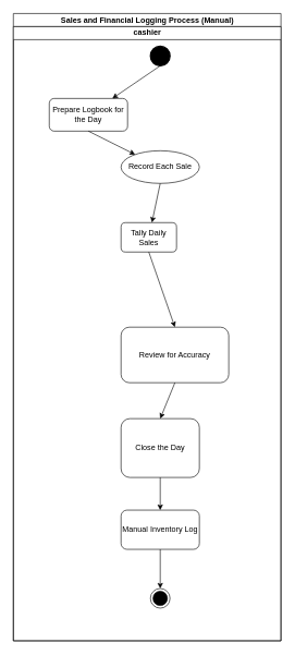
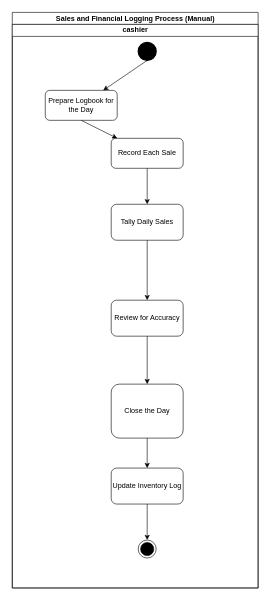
  <mxCell id="0" />
  <mxCell id="1" parent="0" />
  <mxCell id="2" value="Sales and Financial Logging Process (Manual)" style="swimlane;childLayout=stackLayout;resizeParent=1;resizeParentMax=0;startSize=20;html=1;" parent="1" vertex="1"><mxGeometry x="20" y="20" width="410" height="960" as="geometry" /></mxCell>
  <mxCell id="3" value="cashier" style="swimlane;startSize=20;html=1;" parent="2" vertex="1"><mxGeometry y="20" width="410" height="940" as="geometry" /></mxCell>
  <mxCell id="4" value="" style="strokeWidth=2;html=1;shape=mxgraph.flowchart.start_2;whiteSpace=wrap;fillColor=#000000;" parent="3" vertex="1"><mxGeometry x="210.0" y="30" width="30" height="30" as="geometry" /></mxCell>
  <mxCell id="5" value="Prepare Logbook for the Day" style="rounded=1;whiteSpace=wrap;html=1;" parent="3" vertex="1"><mxGeometry x="55" y="110" width="120" height="50" as="geometry" /></mxCell>
- <mxCell id="6" value="Record Each Sale" style="ellipse;whiteSpace=wrap;html=1;" parent="3" vertex="1"><mxGeometry x="165" y="190" width="120" height="50" as="geometry" /></mxCell>
+ <mxCell id="6" value="Record Each Sale" style="rounded=1;whiteSpace=wrap;html=1;" parent="3" vertex="1"><mxGeometry x="165" y="190" width="120" height="50" as="geometry" /></mxCell>
  <mxCell id="7" value="" style="endArrow=classic;html=1;rounded=0;exitX=0.5;exitY=1;exitDx=0;exitDy=0;exitPerimeter=0;" parent="3" source="4" target="5" edge="1"><mxGeometry width="50" height="50" relative="1" as="geometry"><mxPoint x="190.0" y="360" as="sourcePoint" /><mxPoint x="240.0" y="310" as="targetPoint" /></mxGeometry></mxCell>
  <mxCell id="8" value="" style="endArrow=classic;html=1;rounded=0;exitX=0.5;exitY=1;exitDx=0;exitDy=0;" parent="3" source="5" target="6" edge="1"><mxGeometry width="50" height="50" relative="1" as="geometry"><mxPoint x="180.0" y="330" as="sourcePoint" /><mxPoint x="230.0" y="280" as="targetPoint" /></mxGeometry></mxCell>
  <mxCell id="9" value="" style="ellipse;html=1;shape=endState;fillColor=#000000;strokeColor=#000000;" parent="3" vertex="1"><mxGeometry x="210" y="860" width="30" height="30" as="geometry" /></mxCell>
- <mxCell id="10" value="Tally Daily Sales" style="rounded=1;whiteSpace=wrap;html=1;" parent="3" vertex="1"><mxGeometry x="165.0" y="300" width="85" height="45" as="geometry" /></mxCell>
- <mxCell id="11" value="Review for Accuracy" style="rounded=1;whiteSpace=wrap;html=1;" parent="3" vertex="1"><mxGeometry x="165.0" y="460" width="165" height="85" as="geometry" /></mxCell>
+ <mxCell id="10" value="Tally Daily Sales" style="rounded=1;whiteSpace=wrap;html=1;" parent="3" vertex="1"><mxGeometry x="165.0" y="300" width="120" height="60" as="geometry" /></mxCell>
+ <mxCell id="11" value="Review for Accuracy" style="rounded=1;whiteSpace=wrap;html=1;" parent="3" vertex="1"><mxGeometry x="165.0" y="460" width="120" height="60" as="geometry" /></mxCell>
  <mxCell id="12" value="Close the Day" style="rounded=1;whiteSpace=wrap;html=1;" parent="3" vertex="1"><mxGeometry x="165.0" y="600" width="120" height="90" as="geometry" /></mxCell>
- <mxCell id="13" value="Manual Inventory Log" style="rounded=1;whiteSpace=wrap;html=1;" parent="3" vertex="1"><mxGeometry x="165.0" y="740" width="120" height="60" as="geometry" /></mxCell>
+ <mxCell id="13" value="Update Inventory Log" style="rounded=1;whiteSpace=wrap;html=1;" parent="3" vertex="1"><mxGeometry x="165.0" y="740" width="120" height="60" as="geometry" /></mxCell>
  <mxCell id="14" value="" style="endArrow=classic;html=1;rounded=0;exitX=0.5;exitY=1;exitDx=0;exitDy=0;" parent="3" source="6" target="10" edge="1"><mxGeometry width="50" height="50" relative="1" as="geometry"><mxPoint x="219.92" y="479.1" as="sourcePoint" /><mxPoint x="300.0" y="620" as="targetPoint" /><Array as="points" /></mxGeometry></mxCell>
  <mxCell id="15" value="" style="endArrow=classic;html=1;rounded=0;exitX=0.5;exitY=1;exitDx=0;exitDy=0;entryX=0.5;entryY=0;entryDx=0;entryDy=0;" parent="3" source="10" target="11" edge="1"><mxGeometry width="50" height="50" relative="1" as="geometry"><mxPoint x="250.0" y="670" as="sourcePoint" /><mxPoint x="300.0" y="620" as="targetPoint" /></mxGeometry></mxCell>
  <mxCell id="16" value="" style="endArrow=classic;html=1;rounded=0;exitX=0.5;exitY=1;exitDx=0;exitDy=0;entryX=0.5;entryY=0;entryDx=0;entryDy=0;" parent="3" source="11" target="12" edge="1"><mxGeometry width="50" height="50" relative="1" as="geometry"><mxPoint x="170.0" y="760" as="sourcePoint" /><mxPoint x="220.0" y="710" as="targetPoint" /></mxGeometry></mxCell>
  <mxCell id="17" value="" style="endArrow=classic;html=1;rounded=0;entryX=0.5;entryY=0;entryDx=0;entryDy=0;exitX=0.5;exitY=1;exitDx=0;exitDy=0;" parent="3" source="12" target="13" edge="1"><mxGeometry width="50" height="50" relative="1" as="geometry"><mxPoint x="170.0" y="830" as="sourcePoint" /><mxPoint x="230.0" y="820" as="targetPoint" /></mxGeometry></mxCell>
  <mxCell id="18" value="" style="endArrow=classic;html=1;rounded=0;entryX=0.5;entryY=0;entryDx=0;entryDy=0;exitX=0.5;exitY=1;exitDx=0;exitDy=0;" parent="3" source="13" target="9" edge="1"><mxGeometry width="50" height="50" relative="1" as="geometry"><mxPoint x="170.0" y="900" as="sourcePoint" /><mxPoint x="220.0" y="850" as="targetPoint" /></mxGeometry></mxCell>
  <mxCell id="19" style="edgeStyle=orthogonalEdgeStyle;rounded=0;orthogonalLoop=1;jettySize=auto;html=1;exitX=0.5;exitY=1;exitDx=0;exitDy=0;" parent="3" source="6" target="6" edge="1"><mxGeometry relative="1" as="geometry" /></mxCell>
